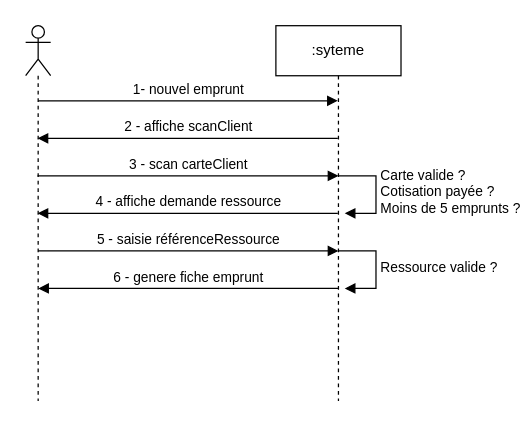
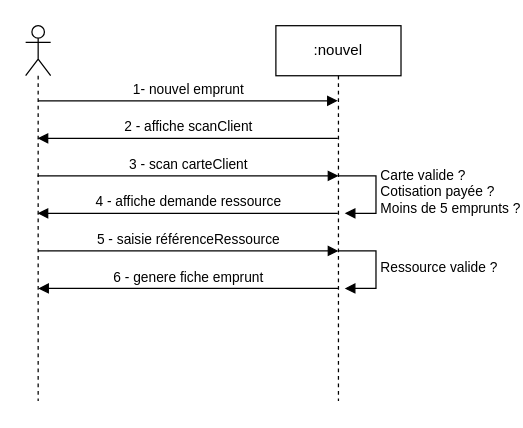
  <mxCell id="0" />
  <mxCell id="1" parent="0" />
- <mxCell id="2" value=":syteme" style="shape=umlLifeline;perimeter=lifelinePerimeter;whiteSpace=wrap;html=1;container=1;dropTarget=0;collapsible=0;recursiveResize=0;outlineConnect=0;portConstraint=eastwest;newEdgeStyle={&quot;edgeStyle&quot;:&quot;elbowEdgeStyle&quot;,&quot;elbow&quot;:&quot;vertical&quot;,&quot;curved&quot;:0,&quot;rounded&quot;:0};" vertex="1" parent="1"><mxGeometry x="220" y="20" width="100" height="300" as="geometry" /></mxCell>
+ <mxCell id="2" value=":nouvel" style="shape=umlLifeline;perimeter=lifelinePerimeter;whiteSpace=wrap;html=1;container=1;dropTarget=0;collapsible=0;recursiveResize=0;outlineConnect=0;portConstraint=eastwest;newEdgeStyle={&quot;edgeStyle&quot;:&quot;elbowEdgeStyle&quot;,&quot;elbow&quot;:&quot;vertical&quot;,&quot;curved&quot;:0,&quot;rounded&quot;:0};" vertex="1" parent="1"><mxGeometry x="220" y="20" width="100" height="300" as="geometry" /></mxCell>
  <mxCell id="3" value="" style="shape=umlLifeline;perimeter=lifelinePerimeter;whiteSpace=wrap;html=1;container=1;dropTarget=0;collapsible=0;recursiveResize=0;outlineConnect=0;portConstraint=eastwest;newEdgeStyle={&quot;edgeStyle&quot;:&quot;elbowEdgeStyle&quot;,&quot;elbow&quot;:&quot;vertical&quot;,&quot;curved&quot;:0,&quot;rounded&quot;:0};participant=umlActor;" vertex="1" parent="1"><mxGeometry x="20" y="20" width="20" height="300" as="geometry" /></mxCell>
  <mxCell id="4" value="1- nouvel emprunt" style="html=1;verticalAlign=bottom;endArrow=block;edgeStyle=elbowEdgeStyle;elbow=vertical;curved=0;rounded=0;" edge="1" parent="1" target="2"><mxGeometry width="80" relative="1" as="geometry"><mxPoint x="30" y="80.05" as="sourcePoint" /><mxPoint x="110" y="80.05" as="targetPoint" /></mxGeometry></mxCell>
  <mxCell id="5" value="2 - affiche scanClient" style="html=1;verticalAlign=bottom;endArrow=block;edgeStyle=elbowEdgeStyle;elbow=vertical;curved=0;rounded=0;" edge="1" parent="1" source="2" target="3"><mxGeometry width="80" relative="1" as="geometry"><mxPoint x="250" y="120" as="sourcePoint" /><mxPoint x="50" y="120" as="targetPoint" /><Array as="points"><mxPoint x="150" y="110" /></Array></mxGeometry></mxCell>
  <mxCell id="6" value="3 - scan carteClient" style="html=1;verticalAlign=bottom;endArrow=block;edgeStyle=elbowEdgeStyle;elbow=vertical;curved=0;rounded=0;" edge="1" parent="1" source="3"><mxGeometry width="80" relative="1" as="geometry"><mxPoint x="40" y="90.05" as="sourcePoint" /><mxPoint x="270" y="140" as="targetPoint" /><Array as="points"><mxPoint x="130" y="140" /></Array></mxGeometry></mxCell>
  <mxCell id="7" value="&lt;div&gt;Carte valide ?&lt;/div&gt;&lt;div&gt;Cotisation payée ?&lt;br&gt;&lt;/div&gt;&lt;div&gt;Moins de 5 emprunts ?&lt;/div&gt;" style="html=1;align=left;spacingLeft=2;endArrow=block;rounded=0;edgeStyle=orthogonalEdgeStyle;curved=0;rounded=0;" edge="1" parent="1"><mxGeometry relative="1" as="geometry"><mxPoint x="270" y="140" as="sourcePoint" /><Array as="points"><mxPoint x="300" y="170" /></Array><mxPoint x="275" y="170" as="targetPoint" /></mxGeometry></mxCell>
  <mxCell id="8" value="4 - affiche demande ressource" style="html=1;verticalAlign=bottom;endArrow=block;edgeStyle=elbowEdgeStyle;elbow=vertical;curved=0;rounded=0;" edge="1" parent="1" source="2" target="3"><mxGeometry width="80" relative="1" as="geometry"><mxPoint x="280" y="120" as="sourcePoint" /><mxPoint x="40" y="120" as="targetPoint" /><Array as="points" /></mxGeometry></mxCell>
  <mxCell id="9" value="5 - saisie référenceRessource" style="html=1;verticalAlign=bottom;endArrow=block;edgeStyle=elbowEdgeStyle;elbow=vertical;curved=0;rounded=0;" edge="1" parent="1"><mxGeometry width="80" relative="1" as="geometry"><mxPoint x="30" y="200" as="sourcePoint" /><mxPoint x="270" y="200" as="targetPoint" /><Array as="points"><mxPoint x="130" y="200" /></Array></mxGeometry></mxCell>
  <mxCell id="10" value="Ressource valide ?" style="html=1;align=left;spacingLeft=2;endArrow=block;rounded=0;edgeStyle=orthogonalEdgeStyle;curved=0;rounded=0;" edge="1" parent="1"><mxGeometry relative="1" as="geometry"><mxPoint x="270" y="200" as="sourcePoint" /><Array as="points"><mxPoint x="300" y="230" /></Array><mxPoint x="275" y="230" as="targetPoint" /></mxGeometry></mxCell>
  <mxCell id="11" value="6 - genere fiche emprunt" style="html=1;verticalAlign=bottom;endArrow=block;edgeStyle=elbowEdgeStyle;elbow=vertical;curved=0;rounded=0;" edge="1" parent="1"><mxGeometry width="80" relative="1" as="geometry"><mxPoint x="270" y="230" as="sourcePoint" /><mxPoint x="30" y="230" as="targetPoint" /><Array as="points"><mxPoint x="150" y="230" /></Array></mxGeometry></mxCell>
